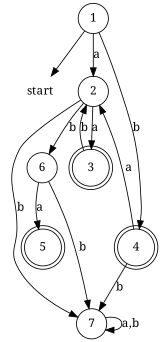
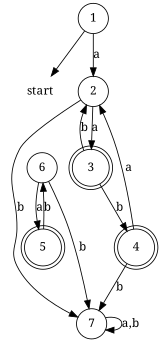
  digraph {
    fontname="Noto Serif"
    rankdir=TB
    node [fontname="Noto Serif" shape=circle]
    edge [fontname="Noto Serif"]
    start [shape=none]
    n2 [label=1]
    n3 [label=2]
    n4 [label=4 shape=doublecircle]
    n5 [label=3 shape=doublecircle]
    n6 [label=7]
    n7 [label=5 shape=doublecircle]
    n8 [label=6]
    n2 -> start
    n2 -> n3 [label=a]
-   n2 -> n4 [label=b]
+   n5 -> n4 [label=b]
    n3 -> n5 [label=a]
    n3 -> n6 [label=b]
    n4 -> n3 [label=a]
    n4 -> n6 [label=b]
    n5 -> n3 [label=b]
    n6 -> n6 [label="a,b"]
-   n3 -> n8 [label=b]
+   n7 -> n8 [label=b]
    n8 -> n6 [label=b]
    n8 -> n7 [label=a]
  }
